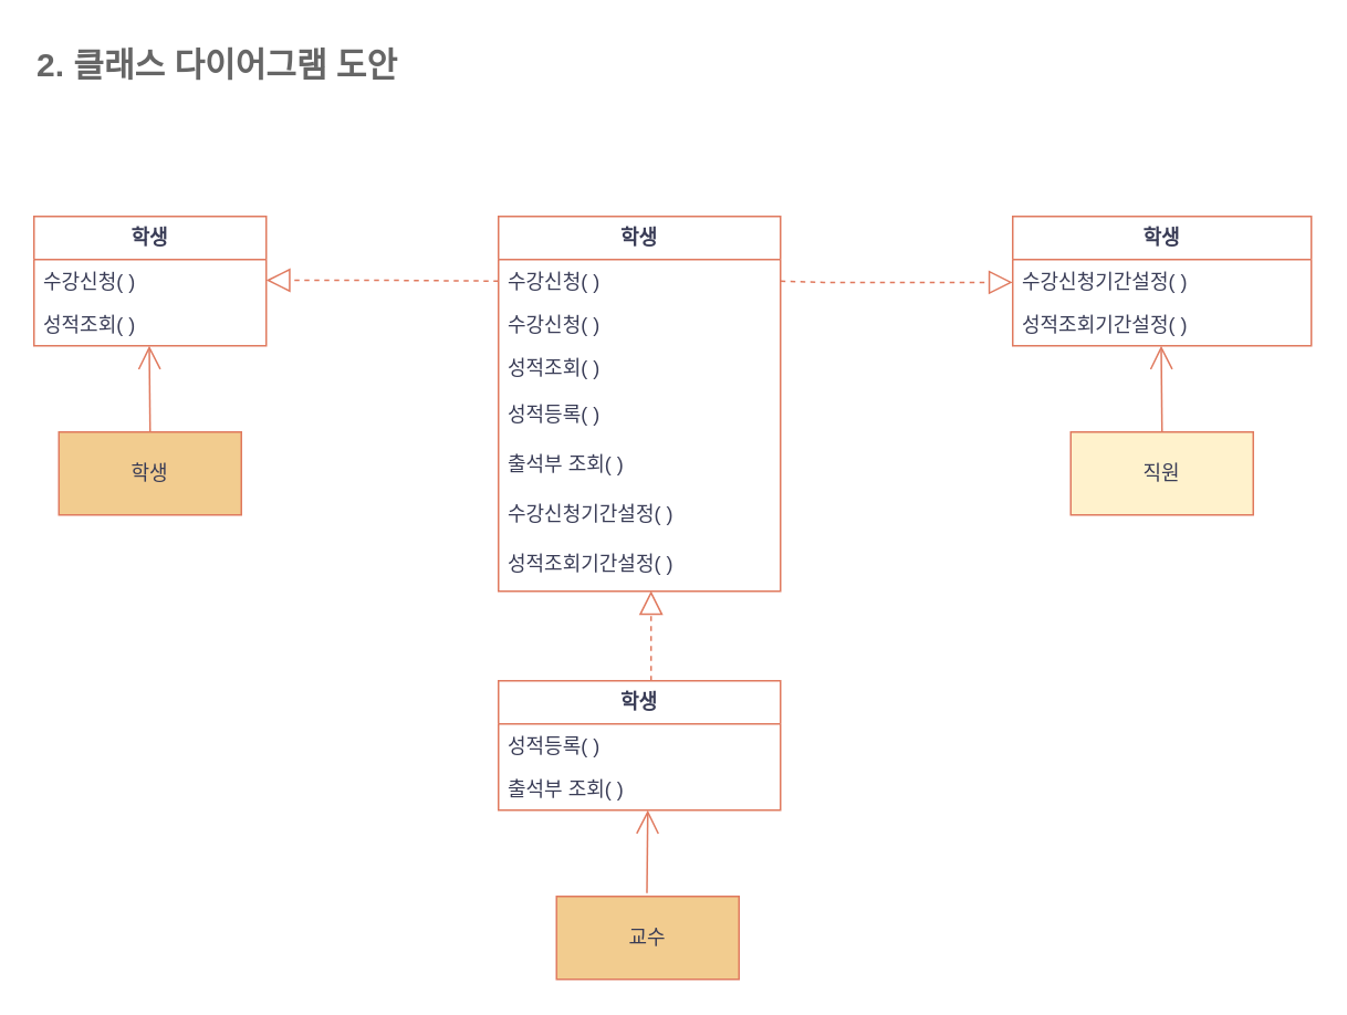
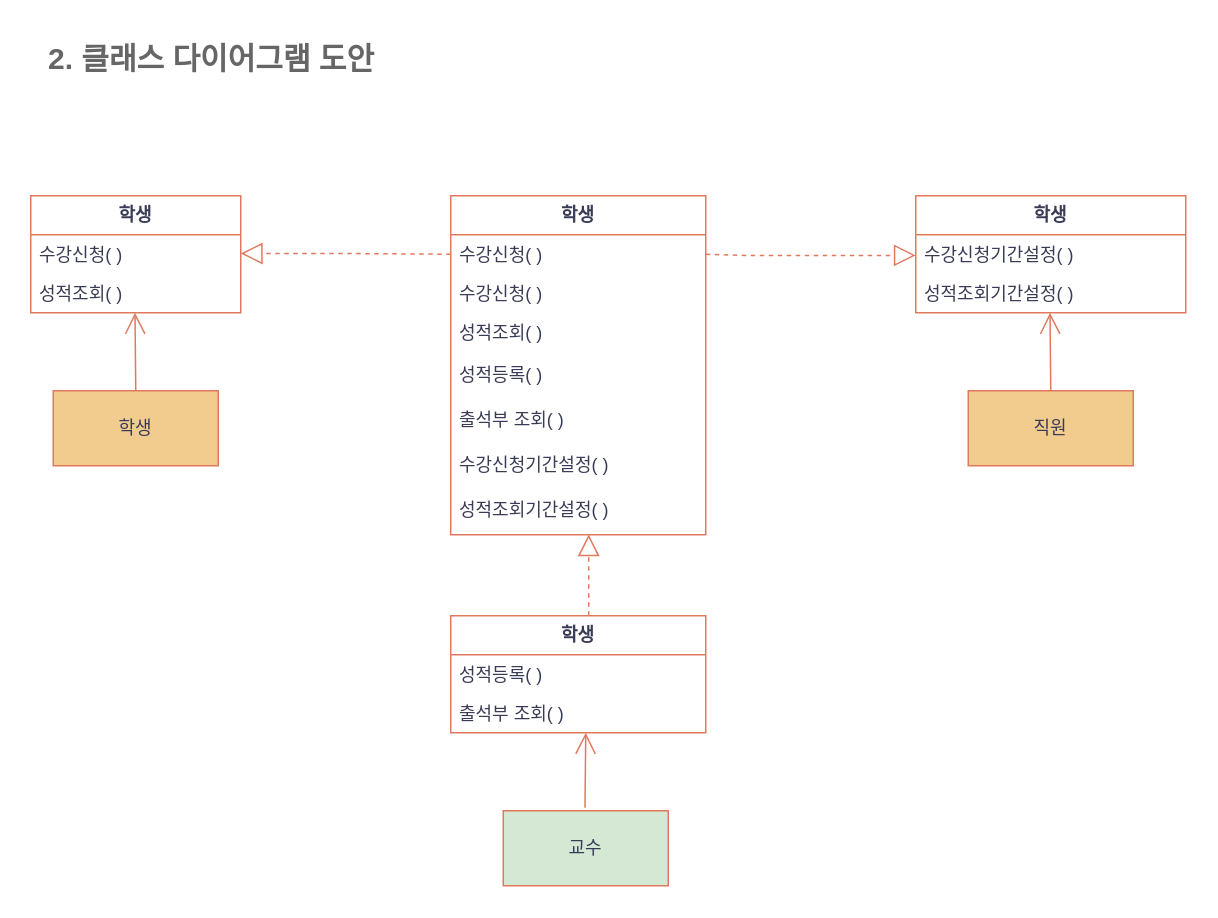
  <mxCell id="0" />
  <mxCell id="1" parent="0" />
  <mxCell id="2" value="" style="endArrow=block;dashed=1;endFill=0;endSize=12;html=1;rounded=0;labelBackgroundColor=none;fontColor=default;strokeColor=#E07A5F;exitX=0;exitY=0.5;exitDx=0;exitDy=0;" edge="1" parent="1" source="7"><mxGeometry width="160" relative="1" as="geometry"><mxPoint x="290" y="169" as="sourcePoint" /><mxPoint x="160" y="168.5" as="targetPoint" /><Array as="points"><mxPoint x="230" y="168.5" /></Array></mxGeometry></mxCell>
  <mxCell id="3" value="&lt;span style=&quot;font-weight: 700;&quot;&gt;학생&lt;/span&gt;" style="swimlane;fontStyle=0;childLayout=stackLayout;horizontal=1;startSize=26;fillColor=none;horizontalStack=0;resizeParent=1;resizeParentMax=0;resizeLast=0;collapsible=1;marginBottom=0;whiteSpace=wrap;html=1;labelBackgroundColor=none;strokeColor=#E07A5F;fontColor=#393C56;" vertex="1" parent="1"><mxGeometry x="20" y="130" width="140" height="78" as="geometry" /></mxCell>
  <mxCell id="4" value="수강신청( )" style="text;strokeColor=none;fillColor=none;align=left;verticalAlign=top;spacingLeft=4;spacingRight=4;overflow=hidden;rotatable=0;points=[[0,0.5],[1,0.5]];portConstraint=eastwest;whiteSpace=wrap;html=1;labelBackgroundColor=none;fontColor=#393C56;" vertex="1" parent="3"><mxGeometry y="26" width="140" height="26" as="geometry" /></mxCell>
  <mxCell id="5" value="성적조회( )" style="text;strokeColor=none;fillColor=none;align=left;verticalAlign=top;spacingLeft=4;spacingRight=4;overflow=hidden;rotatable=0;points=[[0,0.5],[1,0.5]];portConstraint=eastwest;whiteSpace=wrap;html=1;labelBackgroundColor=none;fontColor=#393C56;" vertex="1" parent="3"><mxGeometry y="52" width="140" height="26" as="geometry" /></mxCell>
  <mxCell id="6" value="&lt;span style=&quot;font-weight: 700;&quot;&gt;학생&lt;/span&gt;" style="swimlane;fontStyle=0;childLayout=stackLayout;horizontal=1;startSize=26;fillColor=none;horizontalStack=0;resizeParent=1;resizeParentMax=0;resizeLast=0;collapsible=1;marginBottom=0;whiteSpace=wrap;html=1;labelBackgroundColor=none;strokeColor=#E07A5F;fontColor=#393C56;" vertex="1" parent="1"><mxGeometry x="300" y="130" width="170" height="226" as="geometry" /></mxCell>
  <mxCell id="7" value="수강신청( )" style="text;strokeColor=none;fillColor=none;align=left;verticalAlign=top;spacingLeft=4;spacingRight=4;overflow=hidden;rotatable=0;points=[[0,0.5],[1,0.5]];portConstraint=eastwest;whiteSpace=wrap;html=1;labelBackgroundColor=none;fontColor=#393C56;" vertex="1" parent="6"><mxGeometry y="26" width="170" height="26" as="geometry" /></mxCell>
  <mxCell id="8" value="수강신청( )" style="text;strokeColor=none;fillColor=none;align=left;verticalAlign=top;spacingLeft=4;spacingRight=4;overflow=hidden;rotatable=0;points=[[0,0.5],[1,0.5]];portConstraint=eastwest;whiteSpace=wrap;html=1;labelBackgroundColor=none;fontColor=#393C56;" vertex="1" parent="6"><mxGeometry y="52" width="170" height="26" as="geometry" /></mxCell>
  <mxCell id="9" value="성적조회( )&lt;span style=&quot;white-space: pre;&quot;&gt;&#09;&lt;/span&gt;&lt;div&gt;&lt;br&gt;&lt;/div&gt;&lt;div&gt;&lt;br&gt;&lt;/div&gt;" style="text;strokeColor=none;fillColor=none;align=left;verticalAlign=top;spacingLeft=4;spacingRight=4;overflow=hidden;rotatable=0;points=[[0,0.5],[1,0.5]];portConstraint=eastwest;whiteSpace=wrap;html=1;labelBackgroundColor=none;fontColor=#393C56;" vertex="1" parent="6"><mxGeometry y="78" width="170" height="28" as="geometry" /></mxCell>
  <mxCell id="10" value="성적등록( )" style="text;strokeColor=none;fillColor=none;align=left;verticalAlign=top;spacingLeft=4;spacingRight=4;overflow=hidden;rotatable=0;points=[[0,0.5],[1,0.5]];portConstraint=eastwest;whiteSpace=wrap;html=1;labelBackgroundColor=none;fontColor=#393C56;" vertex="1" parent="6"><mxGeometry y="106" width="170" height="30" as="geometry" /></mxCell>
  <mxCell id="11" value="출석부 조회( )" style="text;strokeColor=none;fillColor=none;align=left;verticalAlign=top;spacingLeft=4;spacingRight=4;overflow=hidden;rotatable=0;points=[[0,0.5],[1,0.5]];portConstraint=eastwest;whiteSpace=wrap;html=1;labelBackgroundColor=none;fontColor=#393C56;" vertex="1" parent="6"><mxGeometry y="136" width="170" height="30" as="geometry" /></mxCell>
  <mxCell id="12" value="&lt;div&gt;수강신청기간설정( )&lt;/div&gt;" style="text;strokeColor=none;fillColor=none;align=left;verticalAlign=top;spacingLeft=4;spacingRight=4;overflow=hidden;rotatable=0;points=[[0,0.5],[1,0.5]];portConstraint=eastwest;whiteSpace=wrap;html=1;labelBackgroundColor=none;fontColor=#393C56;" vertex="1" parent="6"><mxGeometry y="166" width="170" height="30" as="geometry" /></mxCell>
  <mxCell id="13" value="성적조회기간설정( )" style="text;strokeColor=none;fillColor=none;align=left;verticalAlign=top;spacingLeft=4;spacingRight=4;overflow=hidden;rotatable=0;points=[[0,0.5],[1,0.5]];portConstraint=eastwest;whiteSpace=wrap;html=1;labelBackgroundColor=none;fontColor=#393C56;" vertex="1" parent="6"><mxGeometry y="196" width="170" height="30" as="geometry" /></mxCell>
  <mxCell id="14" value="" style="endArrow=block;dashed=1;endFill=0;endSize=12;html=1;rounded=0;labelBackgroundColor=none;fontColor=default;exitX=1;exitY=0.5;exitDx=0;exitDy=0;entryX=0;entryY=0.529;entryDx=0;entryDy=0;entryPerimeter=0;strokeColor=#E07A5F;" edge="1" parent="1" source="7" target="16"><mxGeometry width="160" relative="1" as="geometry"><mxPoint x="480" y="168.25" as="sourcePoint" /><mxPoint x="606" y="169.75" as="targetPoint" /><Array as="points"><mxPoint x="496" y="169.75" /></Array></mxGeometry></mxCell>
  <mxCell id="15" value="&lt;span style=&quot;font-weight: 700;&quot;&gt;학생&lt;/span&gt;" style="swimlane;fontStyle=0;childLayout=stackLayout;horizontal=1;startSize=26;fillColor=none;horizontalStack=0;resizeParent=1;resizeParentMax=0;resizeLast=0;collapsible=1;marginBottom=0;whiteSpace=wrap;html=1;labelBackgroundColor=none;strokeColor=#E07A5F;fontColor=#393C56;" vertex="1" parent="1"><mxGeometry x="610" y="130" width="180" height="78" as="geometry" /></mxCell>
  <mxCell id="16" value="수강신청기간설정( )" style="text;strokeColor=none;fillColor=none;align=left;verticalAlign=top;spacingLeft=4;spacingRight=4;overflow=hidden;rotatable=0;points=[[0,0.5],[1,0.5]];portConstraint=eastwest;whiteSpace=wrap;html=1;labelBackgroundColor=none;fontColor=#393C56;" vertex="1" parent="15"><mxGeometry y="26" width="180" height="26" as="geometry" /></mxCell>
  <mxCell id="17" value="성적조회기간설정( )" style="text;strokeColor=none;fillColor=none;align=left;verticalAlign=top;spacingLeft=4;spacingRight=4;overflow=hidden;rotatable=0;points=[[0,0.5],[1,0.5]];portConstraint=eastwest;whiteSpace=wrap;html=1;labelBackgroundColor=none;fontColor=#393C56;" vertex="1" parent="15"><mxGeometry y="52" width="180" height="26" as="geometry" /></mxCell>
  <mxCell id="18" value="&lt;span style=&quot;font-weight: 700;&quot;&gt;학생&lt;/span&gt;" style="swimlane;fontStyle=0;childLayout=stackLayout;horizontal=1;startSize=26;fillColor=none;horizontalStack=0;resizeParent=1;resizeParentMax=0;resizeLast=0;collapsible=1;marginBottom=0;whiteSpace=wrap;html=1;labelBackgroundColor=none;strokeColor=#E07A5F;fontColor=#393C56;" vertex="1" parent="1"><mxGeometry x="300" y="410" width="170" height="78" as="geometry" /></mxCell>
  <mxCell id="19" value="성적등록( )" style="text;strokeColor=none;fillColor=none;align=left;verticalAlign=top;spacingLeft=4;spacingRight=4;overflow=hidden;rotatable=0;points=[[0,0.5],[1,0.5]];portConstraint=eastwest;whiteSpace=wrap;html=1;labelBackgroundColor=none;fontColor=#393C56;" vertex="1" parent="18"><mxGeometry y="26" width="170" height="26" as="geometry" /></mxCell>
  <mxCell id="20" value="출석부 조회( )" style="text;strokeColor=none;fillColor=none;align=left;verticalAlign=top;spacingLeft=4;spacingRight=4;overflow=hidden;rotatable=0;points=[[0,0.5],[1,0.5]];portConstraint=eastwest;whiteSpace=wrap;html=1;labelBackgroundColor=none;fontColor=#393C56;" vertex="1" parent="18"><mxGeometry y="52" width="170" height="26" as="geometry" /></mxCell>
  <mxCell id="21" style="edgeStyle=orthogonalEdgeStyle;rounded=0;orthogonalLoop=1;jettySize=auto;html=1;exitX=1;exitY=0.5;exitDx=0;exitDy=0;strokeColor=#E07A5F;fontColor=#393C56;fillColor=#F2CC8F;" edge="1" parent="18" source="19" target="19"><mxGeometry relative="1" as="geometry" /></mxCell>
  <mxCell id="22" value="" style="endArrow=block;dashed=1;endFill=0;endSize=12;html=1;rounded=0;labelBackgroundColor=none;fontColor=default;entryX=0.541;entryY=0.993;entryDx=0;entryDy=0;entryPerimeter=0;strokeColor=#E07A5F;" edge="1" parent="1" target="13"><mxGeometry width="160" relative="1" as="geometry"><mxPoint x="392" y="410" as="sourcePoint" /><mxPoint x="390" y="410" as="targetPoint" /></mxGeometry></mxCell>
  <mxCell id="23" value="학생" style="html=1;whiteSpace=wrap;labelBackgroundColor=none;fillColor=#F2CC8F;strokeColor=#E07A5F;fontColor=#393C56;" vertex="1" parent="1"><mxGeometry x="35" y="260" width="110" height="50" as="geometry" /></mxCell>
- <mxCell id="24" value="직원" style="html=1;whiteSpace=wrap;labelBackgroundColor=none;fillColor=#fff2cc;strokeColor=#E07A5F;fontColor=#393C56;" vertex="1" parent="1"><mxGeometry x="645" y="260" width="110" height="50" as="geometry" /></mxCell>
- <mxCell id="25" value="교수" style="html=1;whiteSpace=wrap;labelBackgroundColor=none;fillColor=#F2CC8F;strokeColor=#E07A5F;fontColor=#393C56;" vertex="1" parent="1"><mxGeometry x="335" y="540" width="110" height="50" as="geometry" /></mxCell>
+ <mxCell id="24" value="직원" style="html=1;whiteSpace=wrap;labelBackgroundColor=none;fillColor=#F2CC8F;strokeColor=#E07A5F;fontColor=#393C56;" vertex="1" parent="1"><mxGeometry x="645" y="260" width="110" height="50" as="geometry" /></mxCell>
+ <mxCell id="25" value="교수" style="html=1;whiteSpace=wrap;labelBackgroundColor=none;fillColor=#d5e8d4;strokeColor=#E07A5F;fontColor=#393C56;" vertex="1" parent="1"><mxGeometry x="335" y="540" width="110" height="50" as="geometry" /></mxCell>
  <mxCell id="26" value="" style="endArrow=open;endFill=1;endSize=12;html=1;rounded=0;labelBackgroundColor=none;strokeColor=#E07A5F;fontColor=default;" edge="1" parent="1"><mxGeometry width="160" relative="1" as="geometry"><mxPoint x="90" y="260" as="sourcePoint" /><mxPoint x="89.5" y="208" as="targetPoint" /></mxGeometry></mxCell>
  <mxCell id="27" value="" style="endArrow=open;endFill=1;endSize=12;html=1;rounded=0;labelBackgroundColor=none;strokeColor=#E07A5F;fontColor=default;" edge="1" parent="1"><mxGeometry width="160" relative="1" as="geometry"><mxPoint x="700" y="260" as="sourcePoint" /><mxPoint x="699.5" y="208" as="targetPoint" /></mxGeometry></mxCell>
  <mxCell id="28" value="" style="endArrow=open;endFill=1;endSize=12;html=1;rounded=0;exitX=0.5;exitY=0;exitDx=0;exitDy=0;labelBackgroundColor=none;strokeColor=#E07A5F;fontColor=default;" edge="1" parent="1"><mxGeometry width="160" relative="1" as="geometry"><mxPoint x="389.5" y="538" as="sourcePoint" /><mxPoint x="390" y="488" as="targetPoint" /></mxGeometry></mxCell>
- <mxCell id="29" value="&lt;span style=&quot;color: rgb(102, 102, 102); font-family: &amp;quot;malgun gothic&amp;quot;, &amp;quot;Apple SD Gothic Neo&amp;quot;, arial, &amp;quot;sans-serif&amp;quot;; font-style: normal; font-variant-ligatures: normal; font-variant-caps: normal; letter-spacing: normal; orphans: 2; text-align: left; text-indent: 0px; text-transform: none; widows: 2; word-spacing: 0px; -webkit-text-stroke-width: 0px; white-space: normal; background-color: rgb(255, 255, 255); text-decoration-thickness: initial; text-decoration-style: initial; text-decoration-color: initial; float: none; display: inline !important;&quot;&gt;&lt;b style=&quot;&quot;&gt;&lt;font style=&quot;font-size: 20px;&quot;&gt;2. 클래스 다이어그램 도안&lt;/font&gt;&lt;/b&gt;&lt;/span&gt;" style="text;whiteSpace=wrap;html=1;labelBackgroundColor=none;fontColor=#393C56;" vertex="1" parent="1"><mxGeometry x="20" y="20" width="260" height="40" as="geometry" /></mxCell>
+ <mxCell id="29" value="&lt;span style=&quot;color: rgb(102, 102, 102); font-family: &amp;quot;malgun gothic&amp;quot;, &amp;quot;Apple SD Gothic Neo&amp;quot;, arial, &amp;quot;sans-serif&amp;quot;; font-style: normal; font-variant-ligatures: normal; font-variant-caps: normal; letter-spacing: normal; orphans: 2; text-align: left; text-indent: 0px; text-transform: none; widows: 2; word-spacing: 0px; -webkit-text-stroke-width: 0px; white-space: normal; background-color: rgb(255, 255, 255); text-decoration-thickness: initial; text-decoration-style: initial; text-decoration-color: initial; float: none; display: inline !important;&quot;&gt;&lt;b style=&quot;&quot;&gt;&lt;font style=&quot;font-size: 20px;&quot;&gt;2. 클래스 다이어그램 도안&lt;/font&gt;&lt;/b&gt;&lt;/span&gt;" style="text;whiteSpace=wrap;html=1;labelBackgroundColor=none;fontColor=#393C56;" vertex="1" parent="1"><mxGeometry x="30" y="20" width="260" height="40" as="geometry" /></mxCell>
